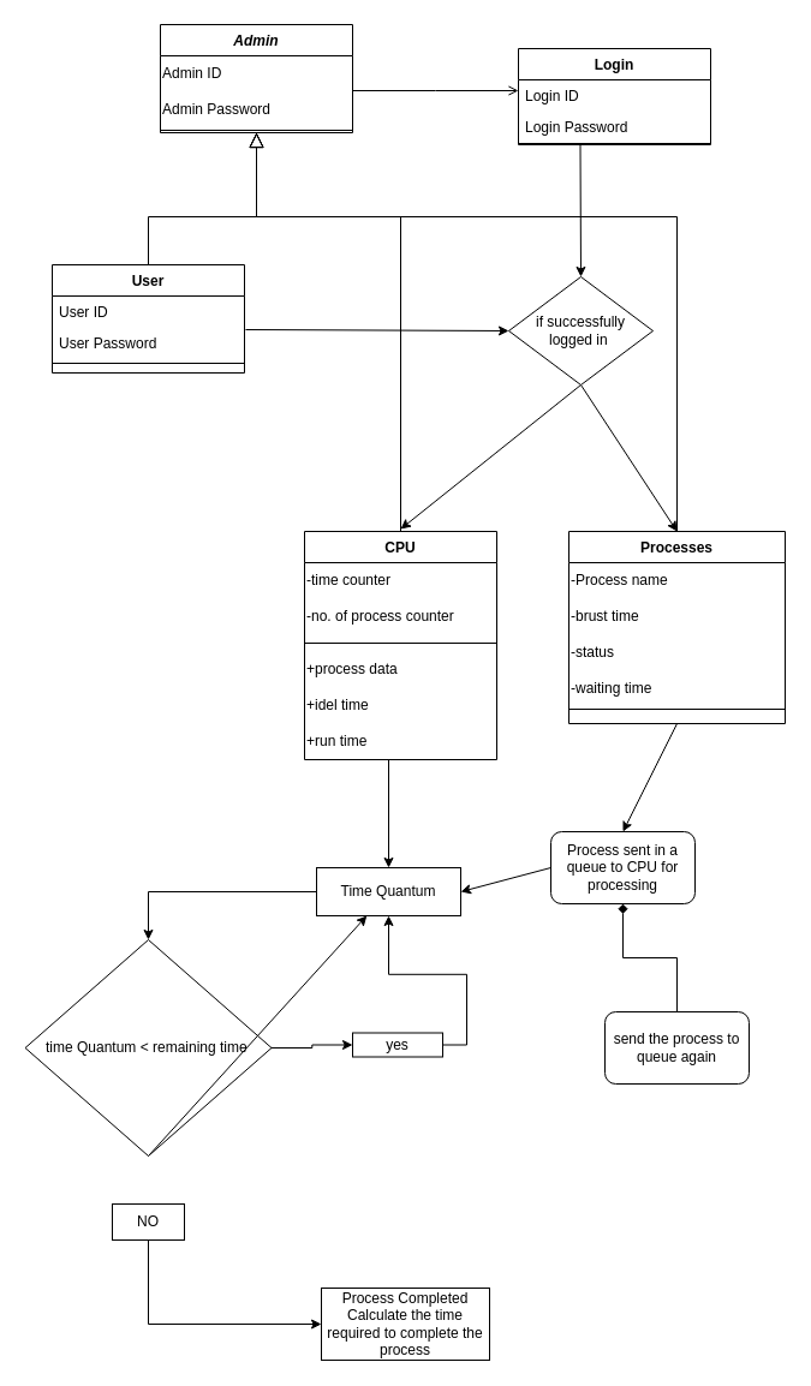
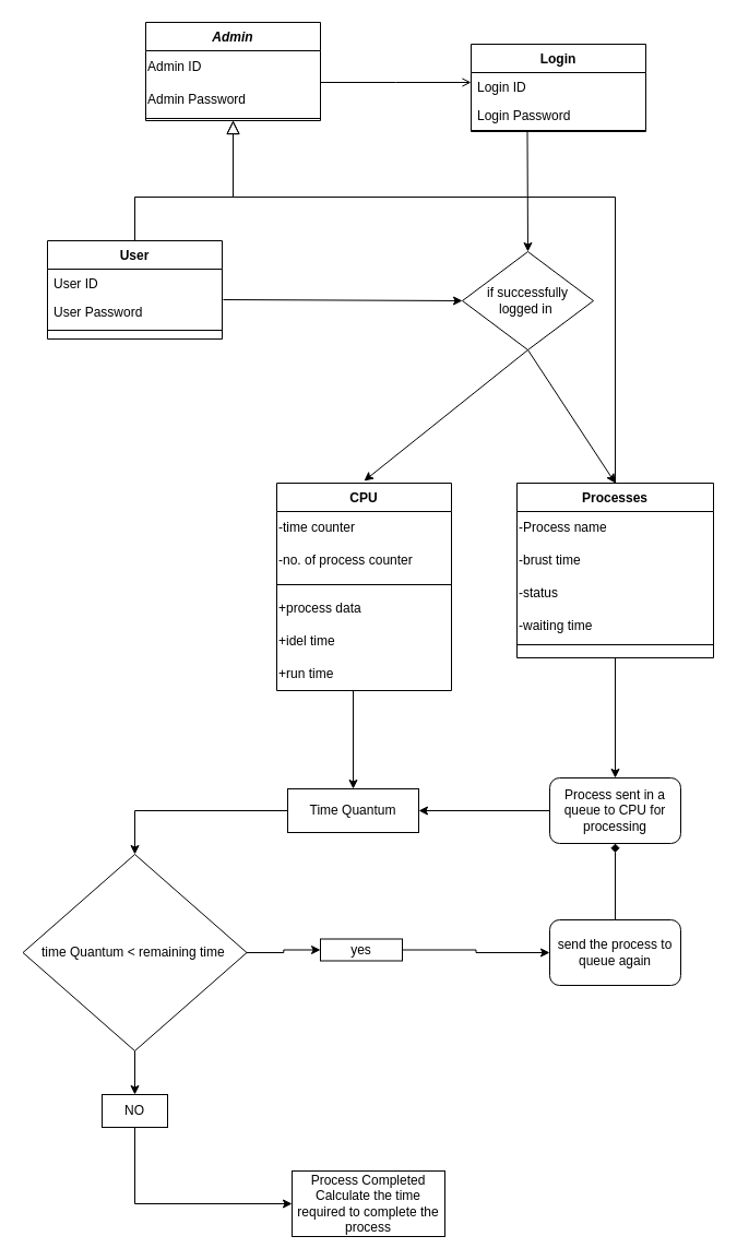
  <mxCell id="0" />
  <mxCell id="1" parent="0" />
  <mxCell id="2" value="Admin" style="swimlane;fontStyle=3;align=center;verticalAlign=top;childLayout=stackLayout;horizontal=1;startSize=26;horizontalStack=0;resizeParent=1;resizeLast=0;collapsible=1;marginBottom=0;rounded=0;shadow=0;strokeWidth=1;" parent="1" vertex="1"><mxGeometry x="133" y="20" width="160" height="90" as="geometry"><mxRectangle x="220" y="120" width="160" height="26" as="alternateBounds" /></mxGeometry></mxCell>
  <mxCell id="3" value="Admin ID" style="text;html=1;align=left;verticalAlign=middle;resizable=0;points=[];autosize=1;strokeColor=none;fillColor=none;fontStyle=0" parent="2" vertex="1"><mxGeometry y="26" width="160" height="30" as="geometry" /></mxCell>
  <mxCell id="4" value="Admin Password" style="text;html=1;align=left;verticalAlign=middle;resizable=0;points=[];autosize=1;strokeColor=none;fillColor=none;" parent="2" vertex="1"><mxGeometry y="56" width="160" height="30" as="geometry" /></mxCell>
  <mxCell id="5" value="" style="line;html=1;strokeWidth=1;align=left;verticalAlign=middle;spacingTop=-1;spacingLeft=3;spacingRight=3;rotatable=0;labelPosition=right;points=[];portConstraint=eastwest;" parent="2" vertex="1"><mxGeometry y="86" width="160" as="geometry" /></mxCell>
  <mxCell id="6" value="" style="line;html=1;strokeWidth=1;align=left;verticalAlign=middle;spacingTop=-1;spacingLeft=3;spacingRight=3;rotatable=0;labelPosition=right;points=[];portConstraint=eastwest;" parent="2" vertex="1"><mxGeometry y="86" width="160" height="4" as="geometry" /></mxCell>
  <mxCell id="7" value="User" style="swimlane;fontStyle=1;align=center;verticalAlign=top;childLayout=stackLayout;horizontal=1;startSize=26;horizontalStack=0;resizeParent=1;resizeLast=0;collapsible=1;marginBottom=0;rounded=0;shadow=0;strokeWidth=1;" parent="1" vertex="1"><mxGeometry x="43" y="220" width="160" height="90" as="geometry"><mxRectangle x="130" y="380" width="160" height="26" as="alternateBounds" /></mxGeometry></mxCell>
  <mxCell id="8" value="User ID" style="text;align=left;verticalAlign=top;spacingLeft=4;spacingRight=4;overflow=hidden;rotatable=0;points=[[0,0.5],[1,0.5]];portConstraint=eastwest;" parent="7" vertex="1"><mxGeometry y="26" width="160" height="26" as="geometry" /></mxCell>
  <mxCell id="9" value="User Password" style="text;align=left;verticalAlign=top;spacingLeft=4;spacingRight=4;overflow=hidden;rotatable=0;points=[[0,0.5],[1,0.5]];portConstraint=eastwest;rounded=0;shadow=0;html=0;" parent="7" vertex="1"><mxGeometry y="52" width="160" height="26" as="geometry" /></mxCell>
  <mxCell id="10" value="" style="line;html=1;strokeWidth=1;align=left;verticalAlign=middle;spacingTop=-1;spacingLeft=3;spacingRight=3;rotatable=0;labelPosition=right;points=[];portConstraint=eastwest;" parent="7" vertex="1"><mxGeometry y="78" width="160" height="8" as="geometry" /></mxCell>
  <mxCell id="11" value="" style="endArrow=block;endSize=10;endFill=0;shadow=0;strokeWidth=1;rounded=0;edgeStyle=elbowEdgeStyle;elbow=vertical;exitX=0.5;exitY=0;exitDx=0;exitDy=0;" parent="1" source="7" edge="1"><mxGeometry width="160" relative="1" as="geometry"><mxPoint x="123" y="193" as="sourcePoint" /><mxPoint x="213" y="110" as="targetPoint" /><Array as="points"><mxPoint x="183" y="180" /><mxPoint x="173" y="250" /></Array></mxGeometry></mxCell>
  <mxCell id="12" value="CPU" style="swimlane;fontStyle=1;align=center;verticalAlign=top;childLayout=stackLayout;horizontal=1;startSize=26;horizontalStack=0;resizeParent=1;resizeLast=0;collapsible=1;marginBottom=0;rounded=0;shadow=0;strokeWidth=1;" parent="1" vertex="1"><mxGeometry x="253" y="442" width="160" height="190" as="geometry"><mxRectangle x="340" y="380" width="170" height="26" as="alternateBounds" /></mxGeometry></mxCell>
  <mxCell id="13" value="-time counter" style="text;html=1;align=left;verticalAlign=middle;resizable=0;points=[];autosize=1;strokeColor=none;fillColor=none;" parent="12" vertex="1"><mxGeometry y="26" width="160" height="30" as="geometry" /></mxCell>
  <mxCell id="14" value="-no. of process counter" style="text;html=1;align=left;verticalAlign=middle;resizable=0;points=[];autosize=1;strokeColor=none;fillColor=none;" parent="12" vertex="1"><mxGeometry y="56" width="160" height="30" as="geometry" /></mxCell>
  <mxCell id="15" value="" style="line;html=1;strokeWidth=1;align=left;verticalAlign=middle;spacingTop=-1;spacingLeft=3;spacingRight=3;rotatable=0;labelPosition=right;points=[];portConstraint=eastwest;" parent="12" vertex="1"><mxGeometry y="86" width="160" height="14" as="geometry" /></mxCell>
  <mxCell id="16" value="+process data" style="text;html=1;align=left;verticalAlign=middle;resizable=0;points=[];autosize=1;strokeColor=none;fillColor=none;" parent="12" vertex="1"><mxGeometry y="100" width="160" height="30" as="geometry" /></mxCell>
  <mxCell id="17" value="+idel time" style="text;html=1;align=left;verticalAlign=middle;resizable=0;points=[];autosize=1;strokeColor=none;fillColor=none;" parent="12" vertex="1"><mxGeometry y="130" width="160" height="30" as="geometry" /></mxCell>
  <mxCell id="18" value="+run time" style="text;html=1;align=left;verticalAlign=middle;resizable=0;points=[];autosize=1;strokeColor=none;fillColor=none;" parent="12" vertex="1"><mxGeometry y="160" width="160" height="30" as="geometry" /></mxCell>
- <mxCell id="19" value="" style="endArrow=block;endSize=10;endFill=0;shadow=0;strokeWidth=1;rounded=0;edgeStyle=elbowEdgeStyle;elbow=vertical;exitX=0.5;exitY=0;exitDx=0;exitDy=0;entryX=0.5;entryY=1;entryDx=0;entryDy=0;" parent="1" source="12" target="2" edge="1"><mxGeometry width="160" relative="1" as="geometry"><mxPoint x="133" y="363" as="sourcePoint" /><mxPoint x="223" y="220" as="targetPoint" /><Array as="points"><mxPoint x="263" y="180" /><mxPoint x="283" y="180" /></Array></mxGeometry></mxCell>
  <mxCell id="20" value="" style="edgeStyle=orthogonalEdgeStyle;rounded=0;orthogonalLoop=1;jettySize=auto;html=1;entryX=0.5;entryY=0;entryDx=0;entryDy=0;" parent="1" target="52" edge="1"><mxGeometry relative="1" as="geometry"><mxPoint x="482.5" y="120" as="sourcePoint" /><mxPoint x="482.5" y="235" as="targetPoint" /></mxGeometry></mxCell>
  <mxCell id="21" value="Login" style="swimlane;fontStyle=1;align=center;verticalAlign=top;childLayout=stackLayout;horizontal=1;startSize=26;horizontalStack=0;resizeParent=1;resizeLast=0;collapsible=1;marginBottom=0;rounded=0;shadow=0;strokeWidth=1;" parent="1" vertex="1"><mxGeometry x="431" y="40" width="160" height="80" as="geometry"><mxRectangle x="550" y="140" width="160" height="26" as="alternateBounds" /></mxGeometry></mxCell>
  <mxCell id="22" value="Login ID" style="text;align=left;verticalAlign=top;spacingLeft=4;spacingRight=4;overflow=hidden;rotatable=0;points=[[0,0.5],[1,0.5]];portConstraint=eastwest;" parent="21" vertex="1"><mxGeometry y="26" width="160" height="26" as="geometry" /></mxCell>
  <mxCell id="23" value="Login Password" style="text;align=left;verticalAlign=top;spacingLeft=4;spacingRight=4;overflow=hidden;rotatable=0;points=[[0,0.5],[1,0.5]];portConstraint=eastwest;" parent="21" vertex="1"><mxGeometry y="52" width="160" height="26" as="geometry" /></mxCell>
  <mxCell id="24" value="" style="line;html=1;strokeWidth=1;align=left;verticalAlign=middle;spacingTop=-1;spacingLeft=3;spacingRight=3;rotatable=0;labelPosition=right;points=[];portConstraint=eastwest;" parent="21" vertex="1"><mxGeometry y="78" width="160" height="2" as="geometry" /></mxCell>
  <mxCell id="25" value="" style="endArrow=open;shadow=0;strokeWidth=1;rounded=0;endFill=1;edgeStyle=elbowEdgeStyle;elbow=vertical;" parent="1" source="2" target="21" edge="1"><mxGeometry x="0.5" y="41" relative="1" as="geometry"><mxPoint x="303" y="182" as="sourcePoint" /><mxPoint x="463" y="182" as="targetPoint" /><mxPoint x="-40" y="32" as="offset" /></mxGeometry></mxCell>
  <mxCell id="26" value="Processes" style="swimlane;fontStyle=1;align=center;verticalAlign=top;childLayout=stackLayout;horizontal=1;startSize=26;horizontalStack=0;resizeParent=1;resizeLast=0;collapsible=1;marginBottom=0;rounded=0;shadow=0;strokeWidth=1;" parent="1" vertex="1"><mxGeometry x="473" y="442" width="180" height="160" as="geometry"><mxRectangle x="340" y="380" width="170" height="26" as="alternateBounds" /></mxGeometry></mxCell>
  <mxCell id="27" value="-Process name" style="text;html=1;align=left;verticalAlign=middle;resizable=0;points=[];autosize=1;strokeColor=none;fillColor=none;" parent="26" vertex="1"><mxGeometry y="26" width="180" height="30" as="geometry" /></mxCell>
  <mxCell id="28" value="-brust time" style="text;html=1;align=left;verticalAlign=middle;resizable=0;points=[];autosize=1;strokeColor=none;fillColor=none;" parent="26" vertex="1"><mxGeometry y="56" width="180" height="30" as="geometry" /></mxCell>
  <mxCell id="29" value="-status" style="text;html=1;align=left;verticalAlign=middle;resizable=0;points=[];autosize=1;strokeColor=none;fillColor=none;" parent="26" vertex="1"><mxGeometry y="86" width="180" height="30" as="geometry" /></mxCell>
  <mxCell id="30" value="-waiting time" style="text;html=1;align=left;verticalAlign=middle;resizable=0;points=[];autosize=1;strokeColor=none;fillColor=none;" parent="26" vertex="1"><mxGeometry y="116" width="180" height="30" as="geometry" /></mxCell>
  <mxCell id="31" value="" style="line;html=1;strokeWidth=1;align=left;verticalAlign=middle;spacingTop=-1;spacingLeft=3;spacingRight=3;rotatable=0;labelPosition=right;points=[];portConstraint=eastwest;" parent="26" vertex="1"><mxGeometry y="146" width="180" height="4" as="geometry" /></mxCell>
  <mxCell id="32" value="" style="endArrow=block;endSize=10;endFill=0;shadow=0;strokeWidth=1;rounded=0;edgeStyle=elbowEdgeStyle;elbow=vertical;" parent="1" source="26" edge="1"><mxGeometry width="160" relative="1" as="geometry"><mxPoint x="343" y="360" as="sourcePoint" /><mxPoint x="213" y="110" as="targetPoint" /><Array as="points"><mxPoint x="373" y="180" /><mxPoint x="293" y="190" /></Array></mxGeometry></mxCell>
  <mxCell id="33" value="Time Quantum&lt;br&gt;" style="rounded=0;whiteSpace=wrap;html=1;" parent="1" vertex="1"><mxGeometry x="263" y="722" width="120" height="40" as="geometry" /></mxCell>
  <mxCell id="34" value="" style="endArrow=classic;html=1;rounded=0;entryX=0.5;entryY=0;entryDx=0;entryDy=0;" parent="1" target="33" edge="1"><mxGeometry width="50" height="50" relative="1" as="geometry"><mxPoint x="323" y="632" as="sourcePoint" /><mxPoint x="363" y="562" as="targetPoint" /></mxGeometry></mxCell>
  <mxCell id="35" value="" style="endArrow=classic;html=1;rounded=0;exitX=0.5;exitY=1;exitDx=0;exitDy=0;entryX=0.5;entryY=0;entryDx=0;entryDy=0;" parent="1" source="26" target="36" edge="1"><mxGeometry width="50" height="50" relative="1" as="geometry"><mxPoint x="313" y="612" as="sourcePoint" /><mxPoint x="363" y="562" as="targetPoint" /><Array as="points" /></mxGeometry></mxCell>
- <mxCell id="36" value="Process sent in a queue to CPU for processing" style="rounded=1;whiteSpace=wrap;html=1;" parent="1" vertex="1"><mxGeometry x="458" y="692" width="120" height="60" as="geometry" /></mxCell>
+ <mxCell id="36" value="Process sent in a queue to CPU for processing" style="rounded=1;whiteSpace=wrap;html=1;" parent="1" vertex="1"><mxGeometry x="503" y="712" width="120" height="60" as="geometry" /></mxCell>
  <mxCell id="37" value="" style="endArrow=classic;html=1;rounded=0;exitX=0;exitY=0.5;exitDx=0;exitDy=0;entryX=0.5;entryY=0;entryDx=0;entryDy=0;" parent="1" source="33" edge="1"><mxGeometry width="50" height="50" relative="1" as="geometry"><mxPoint x="313" y="592" as="sourcePoint" /><mxPoint x="123" y="782" as="targetPoint" /><Array as="points"><mxPoint x="123" y="742" /></Array></mxGeometry></mxCell>
  <mxCell id="38" value="" style="endArrow=classic;html=1;rounded=0;exitX=0;exitY=0.5;exitDx=0;exitDy=0;" parent="1" source="36" edge="1"><mxGeometry width="50" height="50" relative="1" as="geometry"><mxPoint x="313" y="792" as="sourcePoint" /><mxPoint x="383" y="742" as="targetPoint" /></mxGeometry></mxCell>
  <mxCell id="39" value="" style="edgeStyle=orthogonalEdgeStyle;rounded=0;orthogonalLoop=1;jettySize=auto;html=1;endArrow=diamond;" parent="1" source="40" target="36" edge="1"><mxGeometry relative="1" as="geometry" /></mxCell>
  <mxCell id="40" value="send the process to queue again" style="rounded=1;whiteSpace=wrap;html=1;" parent="1" vertex="1"><mxGeometry x="503" y="842" width="120" height="60" as="geometry" /></mxCell>
  <mxCell id="41" style="edgeStyle=orthogonalEdgeStyle;rounded=0;orthogonalLoop=1;jettySize=auto;html=1;exitX=1;exitY=0.5;exitDx=0;exitDy=0;entryX=0;entryY=0.5;entryDx=0;entryDy=0;" parent="1" source="42" target="44" edge="1"><mxGeometry relative="1" as="geometry" /></mxCell>
  <mxCell id="42" value="time Quantum &amp;lt; remaining time&amp;nbsp;" style="rhombus;whiteSpace=wrap;html=1;" parent="1" vertex="1"><mxGeometry x="20.5" y="782" width="205" height="180" as="geometry" /></mxCell>
- <mxCell id="43" style="edgeStyle=orthogonalEdgeStyle;rounded=0;orthogonalLoop=1;jettySize=auto;html=1;exitX=1;exitY=0.5;exitDx=0;exitDy=0;" parent="1" source="44" target="33" edge="1"><mxGeometry relative="1" as="geometry" /></mxCell>
+ <mxCell id="43" style="edgeStyle=orthogonalEdgeStyle;rounded=0;orthogonalLoop=1;jettySize=auto;html=1;exitX=1;exitY=0.5;exitDx=0;exitDy=0;entryX=0;entryY=0.5;entryDx=0;entryDy=0;" parent="1" source="44" target="40" edge="1"><mxGeometry relative="1" as="geometry" /></mxCell>
  <mxCell id="44" value="yes" style="rounded=0;whiteSpace=wrap;html=1;" parent="1" vertex="1"><mxGeometry x="293" y="859.5" width="75" height="20" as="geometry" /></mxCell>
  <mxCell id="45" value="NO" style="rounded=0;whiteSpace=wrap;html=1;" parent="1" vertex="1"><mxGeometry x="93" y="1002" width="60" height="30" as="geometry" /></mxCell>
- <mxCell id="46" value="" style="endArrow=classic;html=1;rounded=0;exitX=0.5;exitY=1;exitDx=0;exitDy=0;" parent="1" source="42" target="33" edge="1"><mxGeometry width="50" height="50" relative="1" as="geometry"><mxPoint x="313" y="972" as="sourcePoint" /><mxPoint x="363" y="922" as="targetPoint" /></mxGeometry></mxCell>
+ <mxCell id="46" value="" style="endArrow=classic;html=1;rounded=0;exitX=0.5;exitY=1;exitDx=0;exitDy=0;entryX=0.5;entryY=0;entryDx=0;entryDy=0;" parent="1" source="42" target="45" edge="1"><mxGeometry width="50" height="50" relative="1" as="geometry"><mxPoint x="313" y="972" as="sourcePoint" /><mxPoint x="363" y="922" as="targetPoint" /></mxGeometry></mxCell>
  <mxCell id="47" value="Process Completed&lt;br&gt;Calculate the time required to complete the process" style="rounded=0;whiteSpace=wrap;html=1;" parent="1" vertex="1"><mxGeometry x="267" y="1072" width="140" height="60" as="geometry" /></mxCell>
  <mxCell id="48" value="" style="endArrow=classic;html=1;rounded=0;exitX=0.5;exitY=1;exitDx=0;exitDy=0;entryX=0;entryY=0.5;entryDx=0;entryDy=0;" parent="1" source="45" target="47" edge="1"><mxGeometry width="50" height="50" relative="1" as="geometry"><mxPoint x="313" y="1052" as="sourcePoint" /><mxPoint x="363" y="1002" as="targetPoint" /><Array as="points"><mxPoint x="123" y="1102" /></Array></mxGeometry></mxCell>
  <mxCell id="49" value="" style="endArrow=classic;html=1;rounded=0;exitX=1.006;exitY=0.077;exitDx=0;exitDy=0;exitPerimeter=0;entryX=0;entryY=0.5;entryDx=0;entryDy=0;" parent="1" source="9" target="52" edge="1"><mxGeometry width="50" height="50" relative="1" as="geometry"><mxPoint x="303" y="300" as="sourcePoint" /><mxPoint x="373" y="272.5" as="targetPoint" /></mxGeometry></mxCell>
  <mxCell id="50" value="" style="endArrow=classic;html=1;rounded=0;exitX=0.5;exitY=1;exitDx=0;exitDy=0;" parent="1" source="52" edge="1"><mxGeometry width="50" height="50" relative="1" as="geometry"><mxPoint x="448" y="310" as="sourcePoint" /><mxPoint x="333" y="440" as="targetPoint" /></mxGeometry></mxCell>
  <mxCell id="51" value="" style="endArrow=classic;html=1;rounded=0;exitX=0.5;exitY=1;exitDx=0;exitDy=0;entryX=0.5;entryY=0;entryDx=0;entryDy=0;" parent="1" source="52" target="26" edge="1"><mxGeometry width="50" height="50" relative="1" as="geometry"><mxPoint x="448" y="310" as="sourcePoint" /><mxPoint x="353" y="250" as="targetPoint" /></mxGeometry></mxCell>
  <mxCell id="52" value="if successfully &lt;br&gt;logged in&amp;nbsp;" style="rhombus;whiteSpace=wrap;html=1;" parent="1" vertex="1"><mxGeometry x="423" y="230" width="120" height="90" as="geometry" /></mxCell>
